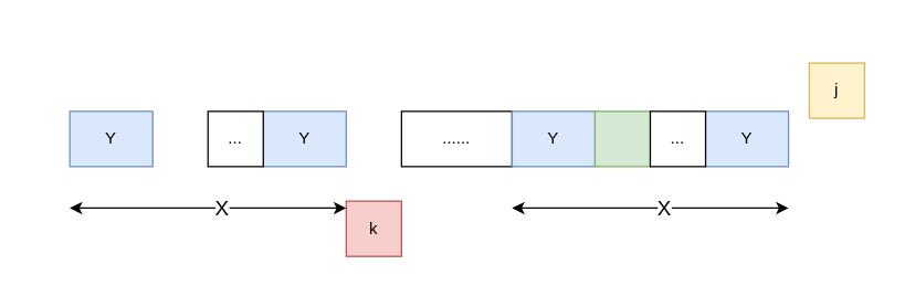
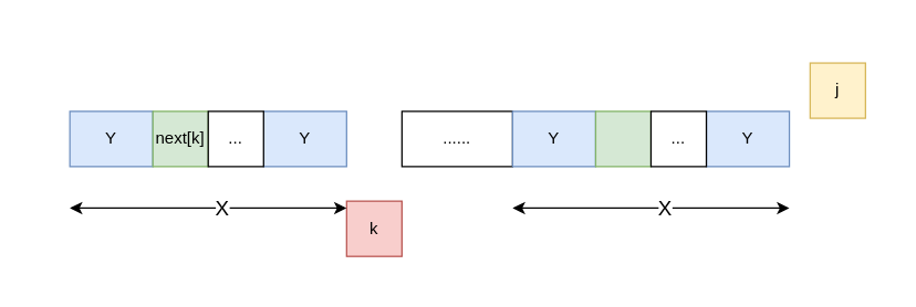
  <mxCell id="0" />
  <mxCell id="1" parent="0" />
  <mxCell id="2" value="" style="rounded=0;whiteSpace=wrap;html=1;fillColor=none;strokeColor=none;" vertex="1" parent="1"><mxGeometry x="20" y="20" width="620" height="180" as="geometry" /></mxCell>
  <mxCell id="3" value="Y" style="rounded=0;whiteSpace=wrap;html=1;fillColor=#dae8fc;strokeColor=#6c8ebf;shadow=0;glass=0;" vertex="1" parent="1"><mxGeometry x="50" y="80" width="60" height="40" as="geometry" /></mxCell>
  <mxCell id="4" value="k" style="rounded=0;whiteSpace=wrap;html=1;fillColor=#f8cecc;strokeColor=#b85450;" vertex="1" parent="1"><mxGeometry x="250" y="145" width="40" height="40" as="geometry" /></mxCell>
+ <mxCell id="5" value="next[k]" style="rounded=0;whiteSpace=wrap;html=1;shadow=0;glass=0;fillColor=#d5e8d4;strokeColor=#82b366;" vertex="1" parent="1"><mxGeometry x="110" y="80" width="40" height="40" as="geometry" /></mxCell>
  <mxCell id="6" value="j" style="rounded=0;whiteSpace=wrap;html=1;fillColor=#fff2cc;strokeColor=#d6b656;" vertex="1" parent="1"><mxGeometry x="585" y="45" width="40" height="40" as="geometry" /></mxCell>
  <mxCell id="7" value="......" style="rounded=0;whiteSpace=wrap;html=1;" vertex="1" parent="1"><mxGeometry x="290" y="80" width="80" height="40" as="geometry" /></mxCell>
  <mxCell id="8" value="" style="endArrow=classic;startArrow=classic;html=1;rounded=0;" edge="1" parent="1"><mxGeometry width="50" height="50" relative="1" as="geometry"><mxPoint x="50" y="150" as="sourcePoint" /><mxPoint x="250" y="150" as="targetPoint" /></mxGeometry></mxCell>
  <mxCell id="9" value="X" style="edgeLabel;html=1;align=center;verticalAlign=middle;resizable=0;points=[];fontSize=15;" vertex="1" connectable="0" parent="8"><mxGeometry x="0.087" y="1" relative="1" as="geometry"><mxPoint as="offset" /></mxGeometry></mxCell>
  <mxCell id="10" value="" style="endArrow=classic;startArrow=classic;html=1;rounded=0;" edge="1" parent="1"><mxGeometry width="50" height="50" relative="1" as="geometry"><mxPoint x="370" y="150" as="sourcePoint" /><mxPoint x="570" y="150" as="targetPoint" /></mxGeometry></mxCell>
  <mxCell id="11" value="X" style="edgeLabel;html=1;align=center;verticalAlign=middle;resizable=0;points=[];fontSize=15;" vertex="1" connectable="0" parent="10"><mxGeometry x="0.087" y="1" relative="1" as="geometry"><mxPoint as="offset" /></mxGeometry></mxCell>
  <mxCell id="12" value="Y" style="rounded=0;whiteSpace=wrap;html=1;fillColor=#dae8fc;strokeColor=#6c8ebf;shadow=0;glass=0;" vertex="1" parent="1"><mxGeometry x="190" y="80" width="60" height="40" as="geometry" /></mxCell>
  <mxCell id="13" value="..." style="rounded=0;whiteSpace=wrap;html=1;" vertex="1" parent="1"><mxGeometry x="150" y="80" width="40" height="40" as="geometry" /></mxCell>
  <mxCell id="14" value="Y" style="rounded=0;whiteSpace=wrap;html=1;fillColor=#dae8fc;strokeColor=#6c8ebf;shadow=0;glass=0;" vertex="1" parent="1"><mxGeometry x="370" y="80" width="60" height="40" as="geometry" /></mxCell>
  <mxCell id="15" value="Y" style="rounded=0;whiteSpace=wrap;html=1;fillColor=#dae8fc;strokeColor=#6c8ebf;shadow=0;glass=0;" vertex="1" parent="1"><mxGeometry x="510" y="80" width="60" height="40" as="geometry" /></mxCell>
  <mxCell id="16" value="" style="rounded=0;whiteSpace=wrap;html=1;shadow=0;glass=0;fillColor=#d5e8d4;strokeColor=#82b366;" vertex="1" parent="1"><mxGeometry x="430" y="80" width="40" height="40" as="geometry" /></mxCell>
  <mxCell id="17" value="..." style="rounded=0;whiteSpace=wrap;html=1;" vertex="1" parent="1"><mxGeometry x="470" y="80" width="40" height="40" as="geometry" /></mxCell>
